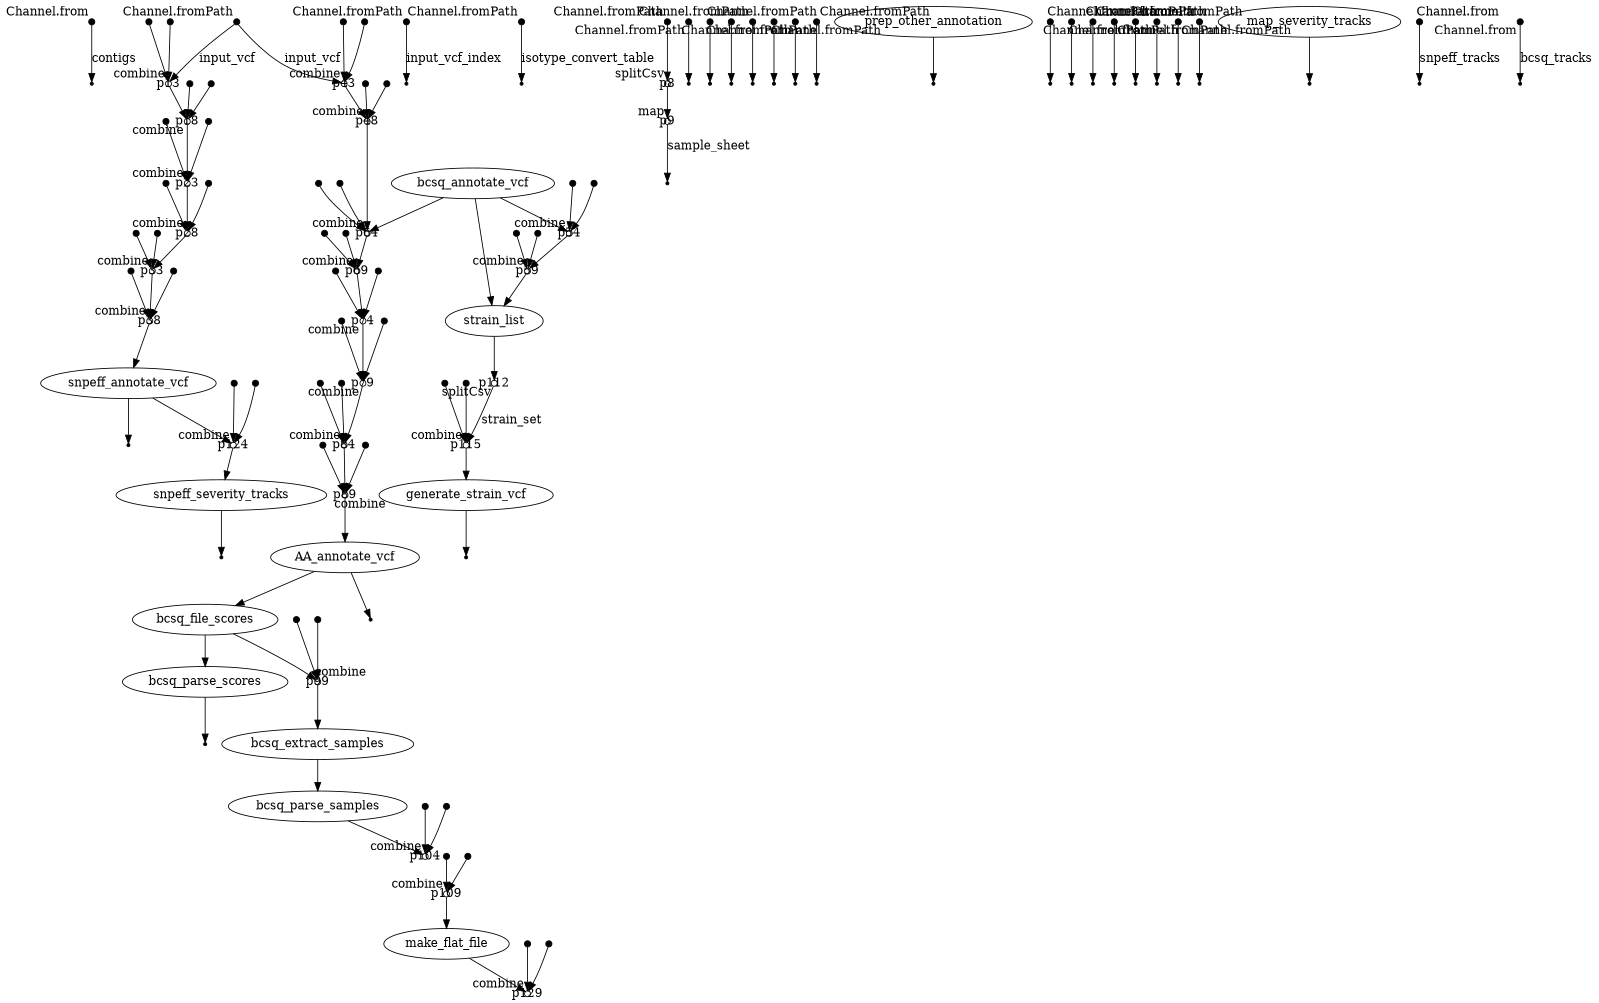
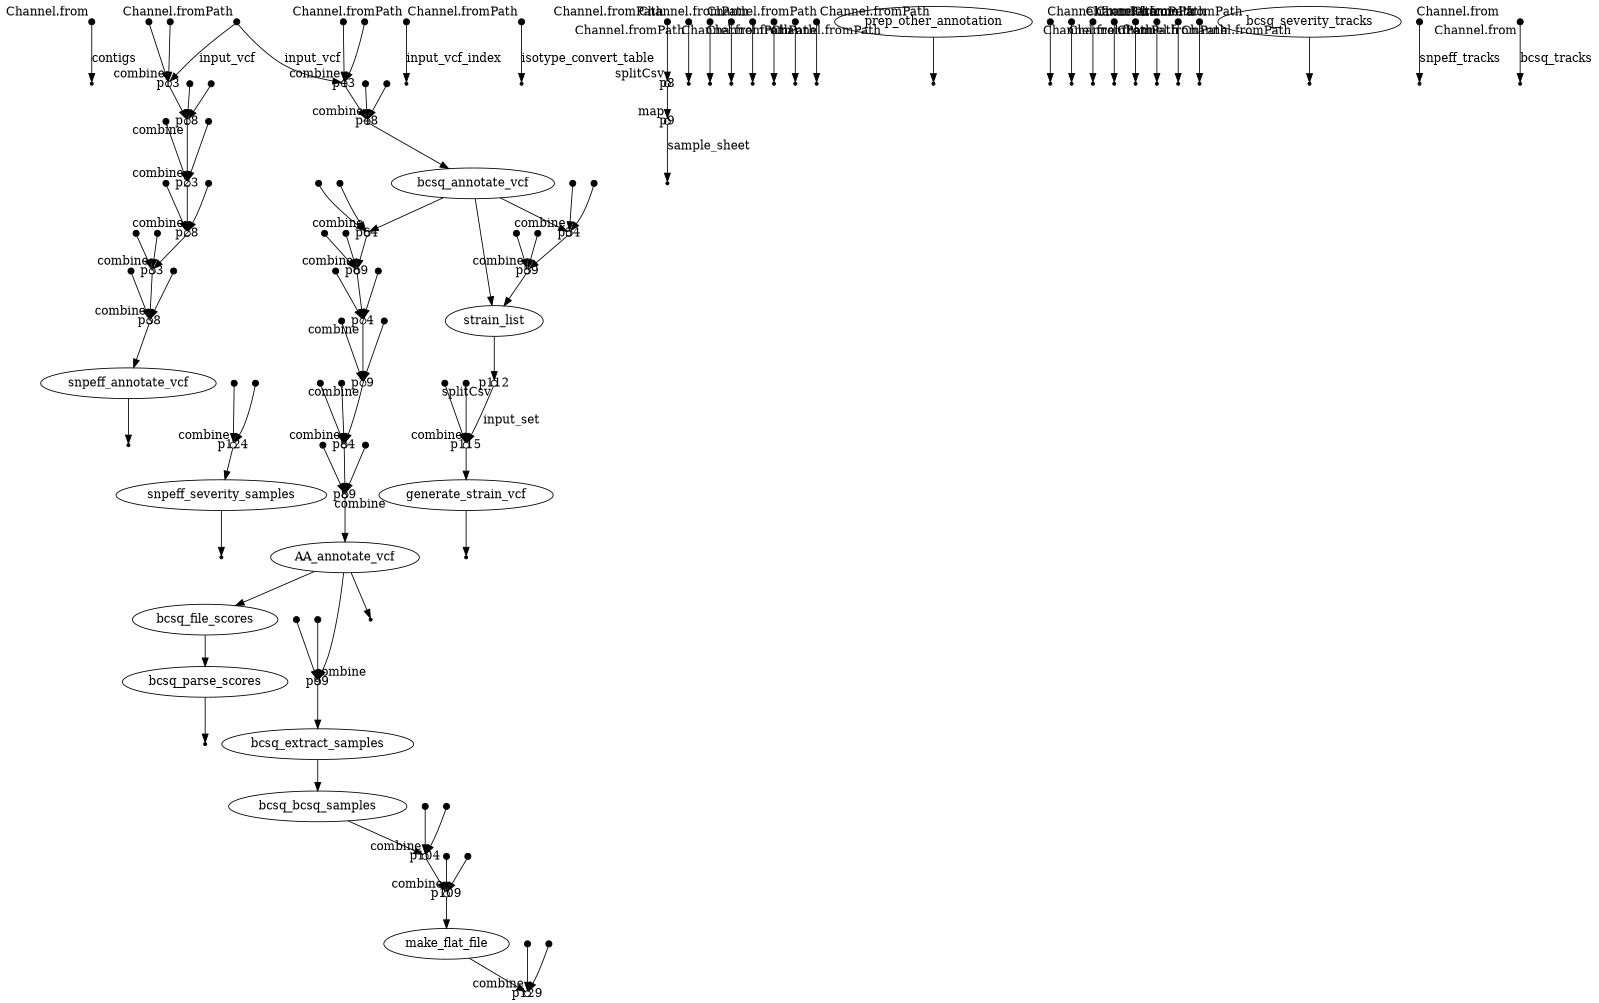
  digraph {
    node [fixedsize=true shape=point]
    p0 [width=0.1 xlabel="Channel.from"]
    p1 [fixedsize=""]
    p2 [width=0.1 xlabel="Channel.fromPath"]
    p13 [shape=circle width=0.1 xlabel=combine]
    p43 [shape=circle width=0.1 xlabel=combine]
    p18 [shape=circle width=0.1 xlabel=combine]
    p48 [shape=circle width=0.1 xlabel=combine]
    p23 [shape=circle width=0.1 xlabel=combine]
    p3 [width=0.1 xlabel="Channel.fromPath"]
    p4 [fixedsize=""]
    p5 [width=0.1 xlabel="Channel.fromPath"]
    p6 [fixedsize=""]
    p7 [width=0.1 xlabel="Channel.fromPath"]
    p8 [shape=circle width=0.1 xlabel=splitCsv]
    p9 [shape=circle width=0.1 xlabel=map]
    p10 [fixedsize=""]
    p11 [width=0.1]
    p12 [width=0.1]
    p28 [shape=circle width=0.1 xlabel=combine]
    p14 [width=0.1 xlabel="Channel.fromPath"]
    p15 [fixedsize=""]
    p16 [width=0.1]
    p17 [width=0.1]
    p33 [shape=circle width=0.1 xlabel=combine]
    p19 [width=0.1 xlabel="Channel.fromPath"]
    p20 [fixedsize=""]
    p21 [width=0.1]
    p22 [width=0.1]
    p38 [shape=circle width=0.1 xlabel=combine]
    p24 [width=0.1 xlabel="Channel.fromPath"]
    p25 [fixedsize=""]
    p26 [width=0.1]
    p27 [width=0.1]
    n34 [label=snpeff_annotate_vcf fixedsize="" shape=""]
    p29 [width=0.1 xlabel="Channel.fromPath"]
    p30 [fixedsize=""]
    p31 [width=0.1]
    p32 [width=0.1]
    p124 [shape=circle width=0.1 xlabel=combine]
    p40 [fixedsize=""]
    p34 [width=0.1 xlabel="Channel.fromPath"]
    p35 [fixedsize=""]
    p36 [width=0.1]
    p37 [width=0.1]
-   n45 [label=snpeff_severity_tracks fixedsize="" shape=""]
+   n45 [label=snpeff_severity_samples fixedsize="" shape=""]
    p126 [fixedsize=""]
    p41 [width=0.1]
    n48 [label=bcsq_annotate_vcf fixedsize="" shape=""]
    p42 [width=0.1]
    p64 [shape=circle width=0.1 xlabel=combine]
    p54 [shape=circle width=0.1 xlabel=combine]
    n52 [label=strain_list fixedsize="" shape=""]
    p44 [width=0.1 xlabel="Channel.fromPath"]
    p45 [fixedsize=""]
    p46 [width=0.1]
    p47 [width=0.1]
    p69 [shape=circle width=0.1 xlabel=combine]
    p59 [shape=circle width=0.1 xlabel=combine]
    p112 [shape=circle width=0.1 xlabel=splitCsv]
    p74 [shape=circle width=0.1 xlabel=combine]
    p50 [width=0.1 xlabel="Channel.fromPath"]
    p51 [fixedsize=""]
    p52 [width=0.1]
    p53 [width=0.1]
    n65 [label=prep_other_annotation fixedsize="" shape=""]
    p61 [fixedsize=""]
    p55 [width=0.1 xlabel="Channel.fromPath"]
    p56 [fixedsize=""]
    p57 [width=0.1]
    p58 [width=0.1]
    p62 [width=0.1]
    p63 [width=0.1]
    p79 [shape=circle width=0.1 xlabel=combine]
    p65 [width=0.1 xlabel="Channel.fromPath"]
    p66 [fixedsize=""]
    p67 [width=0.1]
    p68 [width=0.1]
    p84 [shape=circle width=0.1 xlabel=combine]
    p70 [width=0.1 xlabel="Channel.fromPath"]
    p71 [fixedsize=""]
    p72 [width=0.1]
    p73 [width=0.1]
    p89 [shape=circle width=0.1 xlabel=combine]
    p75 [width=0.1 xlabel="Channel.fromPath"]
    p76 [fixedsize=""]
    p77 [width=0.1]
    p78 [width=0.1]
    n88 [label=AA_annotate_vcf fixedsize="" shape=""]
    p80 [width=0.1 xlabel="Channel.fromPath"]
    p81 [fixedsize=""]
    p82 [width=0.1]
    p83 [width=0.1]
    n93 [label=bcsq_file_scores fixedsize="" shape=""]
    p91 [fixedsize=""]
    p99 [shape=circle width=0.1 xlabel=combine]
    p85 [width=0.1 xlabel="Channel.fromPath"]
    p86 [fixedsize=""]
    p87 [width=0.1]
    p88 [width=0.1]
    n100 [label=bcsq_parse_scores fixedsize="" shape=""]
    n101 [label=bcsq_extract_samples fixedsize="" shape=""]
    p94 [fixedsize=""]
    p95 [width=0.1 xlabel="Channel.fromPath"]
    p96 [fixedsize=""]
-   n105 [label=bcsq_parse_samples fixedsize="" shape=""]
+   n105 [label=bcsq_bcsq_samples fixedsize="" shape=""]
    p97 [width=0.1]
    p98 [width=0.1]
    p104 [shape=circle width=0.1 xlabel=combine]
    p109 [shape=circle width=0.1 xlabel=combine]
    n110 [label=make_flat_file fixedsize="" shape=""]
    p102 [width=0.1]
    p103 [width=0.1]
    p129 [shape=circle width=0.1 xlabel=combine]
    p105 [width=0.1 xlabel="Channel.fromPath"]
    p106 [fixedsize=""]
    p107 [width=0.1]
    p108 [width=0.1]
-   n118 [label=map_severity_tracks fixedsize="" shape=""]
+   n118 [label=bcsq_severity_tracks fixedsize="" shape=""]
    p131 [fixedsize=""]
    p115 [shape=circle width=0.1 xlabel=combine]
    n121 [label=generate_strain_vcf fixedsize="" shape=""]
    p117 [fixedsize=""]
    p113 [width=0.1]
    p114 [width=0.1]
    p118 [width=0.1 xlabel="Channel.from"]
    p119 [fixedsize=""]
    p120 [width=0.1 xlabel="Channel.from"]
    p121 [fixedsize=""]
    p122 [width=0.1]
    p123 [width=0.1]
    p127 [width=0.1]
    p128 [width=0.1]
    p0 -> p1 [label=contigs]
    p2 -> p13 [label=input_vcf]
    p2 -> p43 [label=input_vcf]
    p13 -> p18
    p43 -> p48
    p18 -> p23
-   p48 -> p64
+   p48 -> n48
    p23 -> p28
    p3 -> p4 [label=input_vcf_index]
    p5 -> p6 [label=isotype_convert_table]
    p7 -> p8
    p8 -> p9
    p9 -> p10 [label=sample_sheet]
    p11 -> p13
    p12 -> p13
    p28 -> p33
    p14 -> p15
    p16 -> p18
    p17 -> p18
    p33 -> p38
    p19 -> p20
    p21 -> p23
    p22 -> p23
    p38 -> n34
    p24 -> p25
    p26 -> p28
    p27 -> p28
-   n34 -> p124
    n34 -> p40
    p29 -> p30
    p31 -> p33
    p32 -> p33
    p124 -> n45
    p34 -> p35
    p36 -> p38
    p37 -> p38
    n45 -> p126
    p41 -> p43
    n48 -> p64
    n48 -> p54
    n48 -> n52
    p42 -> p43
    p64 -> p69
    p54 -> p59
    n52 -> p112
    p44 -> p45
    p46 -> p48
    p47 -> p48
    p69 -> p74
    p59 -> n52
-   p112 -> p115 [label=strain_set]
+   p112 -> p115 [label=input_set]
    p74 -> p79
    p50 -> p51
    p52 -> p54
    p53 -> p54
    n65 -> p61
    p55 -> p56
    p57 -> p59
    p58 -> p59
    p62 -> p64
    p63 -> p64
    p79 -> p84
    p65 -> p66
    p67 -> p69
    p68 -> p69
    p84 -> p89
    p70 -> p71
    p72 -> p74
    p73 -> p74
    p89 -> n88
    p75 -> p76
    p77 -> p79
    p78 -> p79
    n88 -> n93
    n88 -> p91
-   n93 -> p99
+   n88 -> p99
    p80 -> p81
    p82 -> p84
    p83 -> p84
    n93 -> n100
    p99 -> n101
    p85 -> p86
    p87 -> p89
    p88 -> p89
    n100 -> p94
    n101 -> n105
    p95 -> p96
    n105 -> p104
    p97 -> p99
    p98 -> p99
+   p104 -> p109
    p109 -> n110
    n110 -> p129
    p102 -> p104
    p103 -> p104
    p105 -> p106
    p107 -> p109
    p108 -> p109
    n118 -> p131
    p115 -> n121
    n121 -> p117
    p113 -> p115
    p114 -> p115
    p118 -> p119 [label=snpeff_tracks]
    p120 -> p121 [label=bcsq_tracks]
    p122 -> p124
    p123 -> p124
    p127 -> p129
    p128 -> p129
  }
